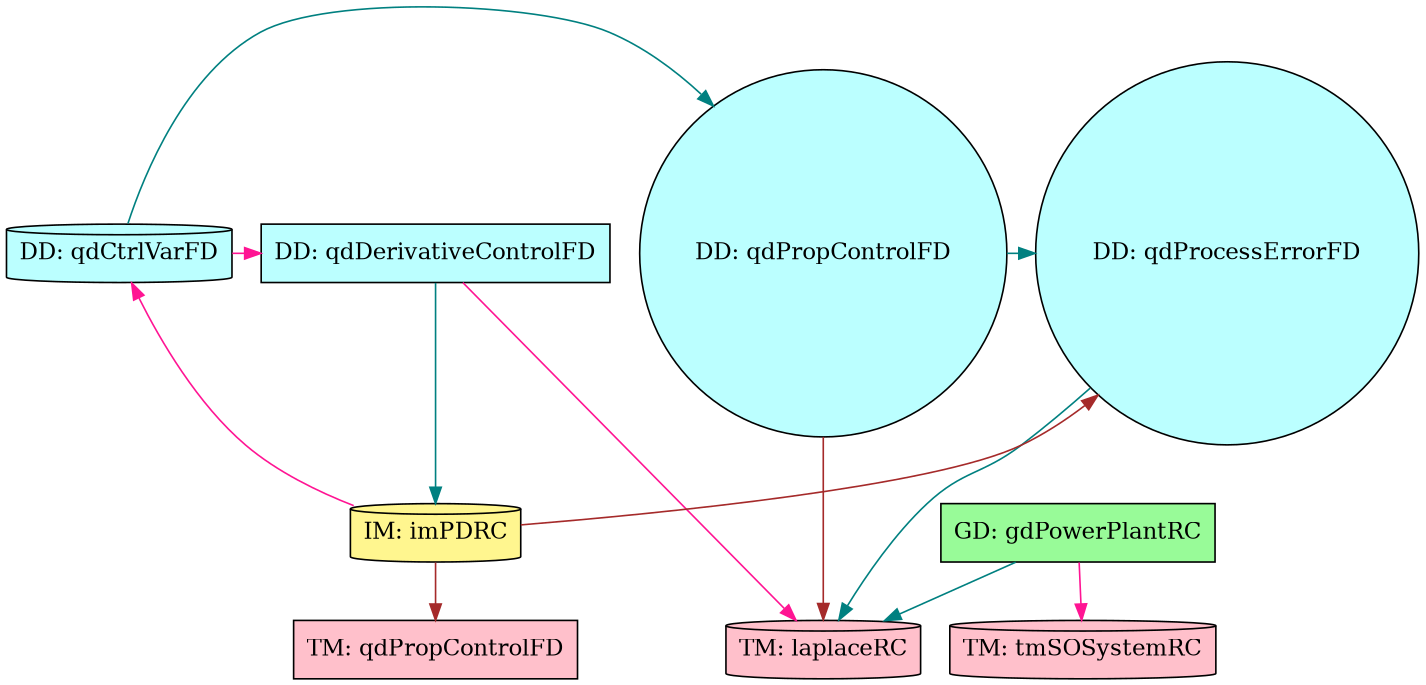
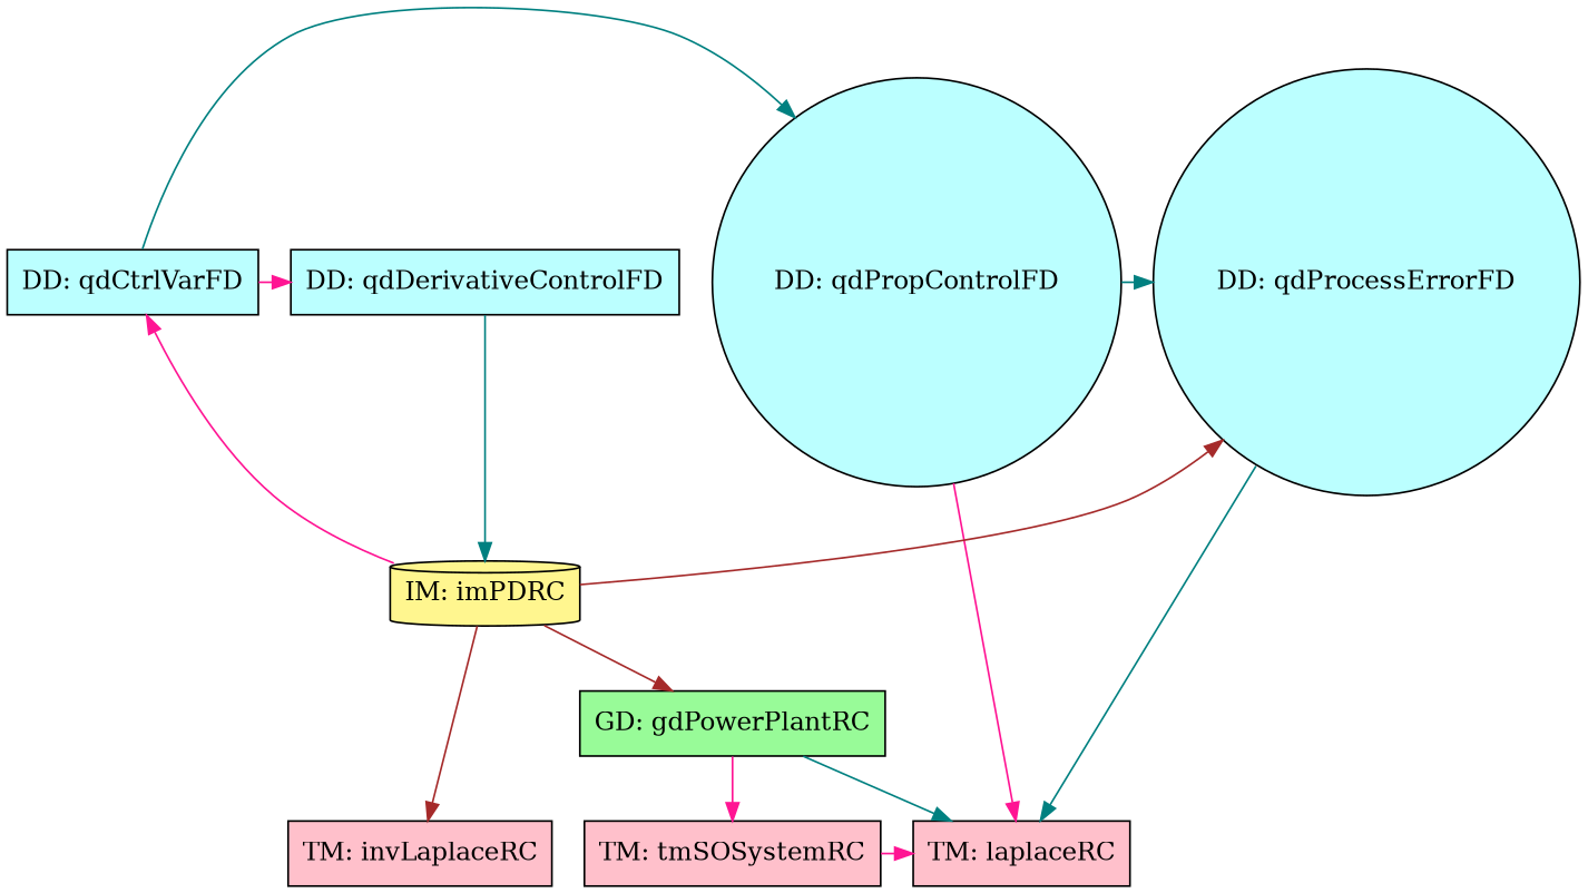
  digraph {
    node [color=black fillcolor=paleturquoise1 shape=cylinder style=filled]
    edge [color=teal]
    n1 [label="DD: qdProcessErrorFD" shape=circle]
    n2 [label="DD: qdPropControlFD" shape=circle]
    n3 [label="DD: qdDerivativeControlFD" shape=box]
-   n4 [label="DD: qdCtrlVarFD"]
-   n5 [fillcolor=pink label="TM: laplaceRC"]
-   n6 [fillcolor=pink label="TM: tmSOSystemRC"]
-   n7 [fillcolor=pink label="TM: qdPropControlFD" shape=box]
+   n4 [label="DD: qdCtrlVarFD" shape=box]
+   n5 [fillcolor=pink label="TM: laplaceRC" shape=box]
+   n6 [fillcolor=pink label="TM: tmSOSystemRC" shape=box]
+   n7 [fillcolor=pink label="TM: invLaplaceRC" shape=box]
    n8 [fillcolor=palegreen label="GD: gdPowerPlantRC" shape=box]
    n9 [fillcolor=khaki1 label="IM: imPDRC"]
    subgraph sub_1 {
      rank=same
      n1
      n2
      n3
      n4
    }
    subgraph sub_2 {
      rank=same
      n5
      n6
      n7
    }
    subgraph sub_3 {
      rank=same
      n8
    }
    subgraph sub_4 {
      rank=same
      n9
    }
    n1 -> n5
    n2 -> n1
-   n2 -> n5 [color=brown]
-   n3 -> n5 [color=deeppink]
+   n2 -> n5 [color=deeppink]
+   n6 -> n5 [color=deeppink]
    n3 -> n9
    n4 -> n2
    n4 -> n3 [color=deeppink]
    n8 -> n5
    n8 -> n6 [color=deeppink]
    n9 -> n1 [color=brown]
    n9 -> n4 [color=deeppink]
    n9 -> n7 [color=brown]
+   n9 -> n8 [color=brown]
  }
